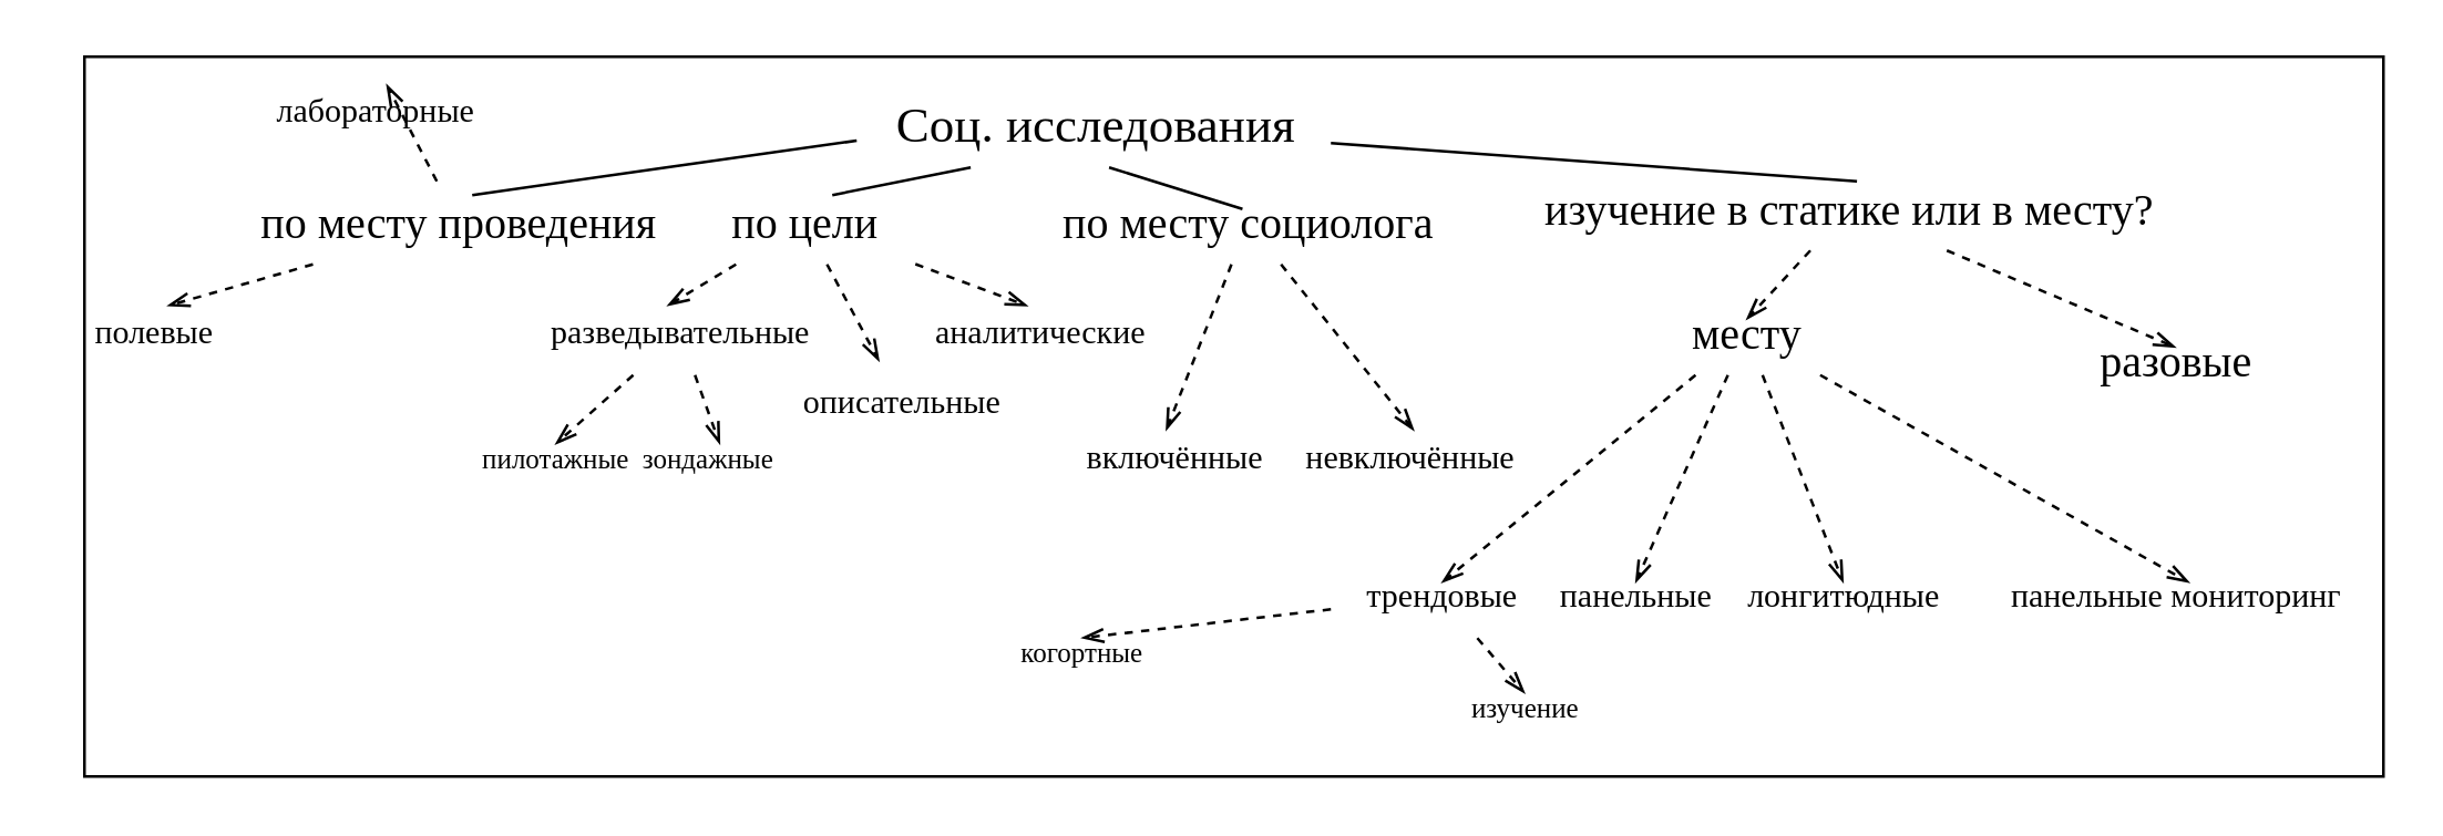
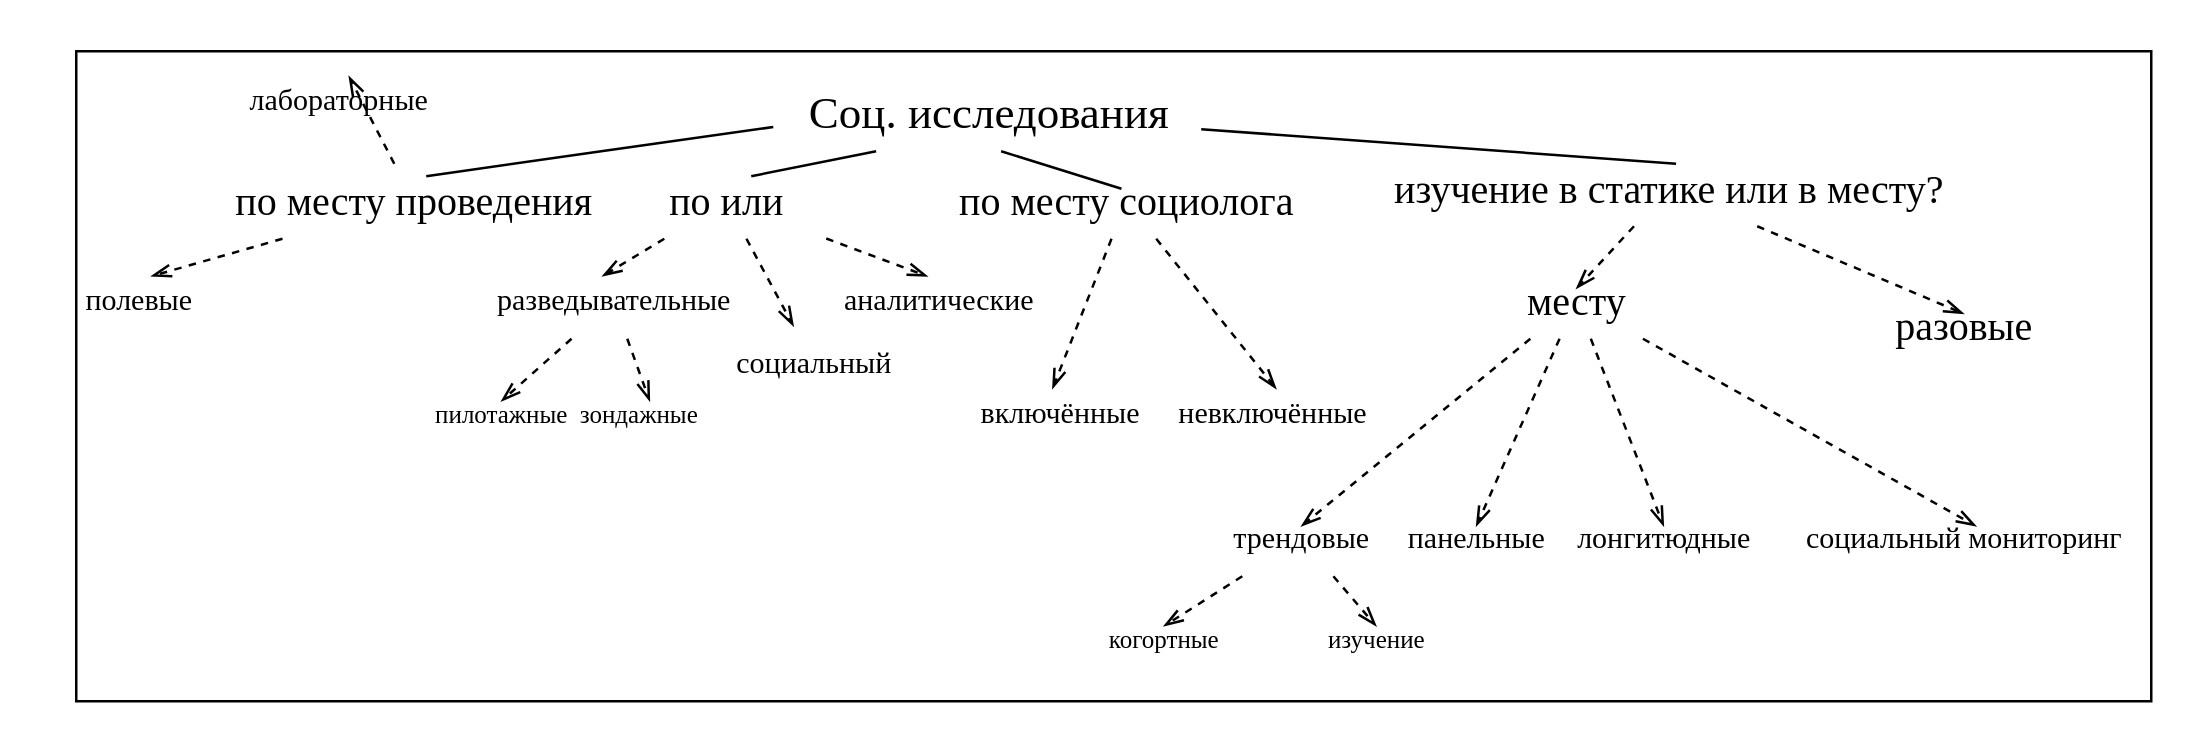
  <mxCell id="0" />
  <mxCell id="1" parent="0" />
  <mxCell id="2" value="" style="rounded=0;whiteSpace=wrap;html=1;fontFamily=Helvetica;fontSize=11;fontColor=default;" vertex="1" parent="1"><mxGeometry x="30" width="830" height="260" as="geometry" y="20" /></mxCell>
  <mxCell id="3" style="rounded=0;orthogonalLoop=1;jettySize=auto;html=1;endArrow=none;endFill=0;exitX=-0.007;exitY=0.633;exitDx=0;exitDy=0;exitPerimeter=0;" edge="1" parent="1" source="4"><mxGeometry relative="1" as="geometry"><mxPoint x="235" y="60" as="sourcePoint" /><mxPoint x="170" y="70" as="targetPoint" /><Array as="points"><mxPoint x="240" y="60" /></Array></mxGeometry></mxCell>
  <mxCell id="4" value="&lt;font style=&quot;font-size: 18px;&quot; face=&quot;Times New Roman&quot;&gt;Соц. исследования&lt;/font&gt;" style="text;html=1;align=center;verticalAlign=middle;resizable=0;points=[];autosize=1;strokeColor=none;fillColor=none;" parent="1" vertex="1"><mxGeometry x="310" y="25" width="170" height="40" as="geometry" /></mxCell>
  <mxCell id="5" value="&lt;font style=&quot;font-size: 16px;&quot; face=&quot;Times New Roman&quot;&gt;по месту проведения&lt;/font&gt;" style="text;html=1;align=center;verticalAlign=middle;resizable=0;points=[];autosize=1;strokeColor=none;fillColor=none;" vertex="1" parent="1"><mxGeometry x="80" y="65" width="170" height="30" as="geometry" /></mxCell>
  <mxCell id="6" value="&lt;font style=&quot;font-size: 12px;&quot; face=&quot;Times New Roman&quot;&gt;полевые&lt;/font&gt;" style="text;html=1;align=center;verticalAlign=middle;resizable=0;points=[];autosize=1;strokeColor=none;fillColor=none;strokeWidth=0;" vertex="1" parent="1"><mxGeometry x="20" y="105" width="70" height="30" as="geometry" /></mxCell>
  <mxCell id="7" style="rounded=0;orthogonalLoop=1;jettySize=auto;html=1;dashed=1;endArrow=openThin;endFill=0;" edge="1" parent="1" source="5"><mxGeometry relative="1" as="geometry"><mxPoint x="60" y="110" as="targetPoint" /></mxGeometry></mxCell>
  <mxCell id="8" value="&lt;font style=&quot;font-size: 12px;&quot; face=&quot;Times New Roman&quot;&gt;лабораторные&lt;/font&gt;" style="text;html=1;align=center;verticalAlign=middle;resizable=0;points=[];autosize=1;strokeColor=none;fillColor=none;strokeWidth=0;" vertex="1" parent="1"><mxGeometry x="90" y="25" width="90" height="30" as="geometry" /></mxCell>
  <mxCell id="9" style="edgeStyle=none;shape=connector;rounded=0;orthogonalLoop=1;jettySize=auto;html=1;entryX=0.545;entryY=0.167;entryDx=0;entryDy=0;entryPerimeter=0;dashed=1;labelBackgroundColor=default;strokeColor=default;align=center;verticalAlign=middle;fontFamily=Helvetica;fontSize=11;fontColor=default;endArrow=openThin;endFill=0;" edge="1" parent="1" source="5" target="8"><mxGeometry relative="1" as="geometry" /></mxCell>
  <mxCell id="10" style="edgeStyle=none;shape=connector;rounded=0;orthogonalLoop=1;jettySize=auto;html=1;labelBackgroundColor=default;strokeColor=default;align=center;verticalAlign=middle;fontFamily=Helvetica;fontSize=11;fontColor=default;endArrow=openThin;endFill=0;dashed=1;" edge="1" parent="1" source="11" target="17"><mxGeometry relative="1" as="geometry" /></mxCell>
- <mxCell id="11" value="&lt;font style=&quot;font-size: 16px;&quot; face=&quot;Times New Roman&quot;&gt;по цели&lt;/font&gt;" style="text;html=1;align=center;verticalAlign=middle;resizable=0;points=[];autosize=1;strokeColor=none;fillColor=none;" vertex="1" parent="1"><mxGeometry x="250" y="65" width="80" height="30" as="geometry" /></mxCell>
+ <mxCell id="11" value="&lt;font style=&quot;font-size: 16px;&quot; face=&quot;Times New Roman&quot;&gt;по или&lt;/font&gt;" style="text;html=1;align=center;verticalAlign=middle;resizable=0;points=[];autosize=1;strokeColor=none;fillColor=none;" vertex="1" parent="1"><mxGeometry x="250" y="65" width="80" height="30" as="geometry" /></mxCell>
  <mxCell id="12" style="edgeStyle=none;shape=connector;rounded=0;orthogonalLoop=1;jettySize=auto;html=1;labelBackgroundColor=default;strokeColor=default;align=center;verticalAlign=middle;fontFamily=Helvetica;fontSize=11;fontColor=default;endArrow=none;endFill=0;exitX=0.235;exitY=0.875;exitDx=0;exitDy=0;exitPerimeter=0;" edge="1" parent="1" source="4"><mxGeometry relative="1" as="geometry"><mxPoint x="300" y="70" as="targetPoint" /></mxGeometry></mxCell>
  <mxCell id="13" value="&lt;font style=&quot;font-size: 12px;&quot; face=&quot;Times New Roman&quot;&gt;разведывательные&lt;/font&gt;" style="text;html=1;align=center;verticalAlign=middle;resizable=0;points=[];autosize=1;strokeColor=none;fillColor=none;strokeWidth=0;" vertex="1" parent="1"><mxGeometry x="185" y="105" width="120" height="30" as="geometry" /></mxCell>
  <mxCell id="14" style="edgeStyle=none;shape=connector;rounded=0;orthogonalLoop=1;jettySize=auto;html=1;entryX=0.462;entryY=0.167;entryDx=0;entryDy=0;entryPerimeter=0;labelBackgroundColor=default;strokeColor=default;align=center;verticalAlign=middle;fontFamily=Helvetica;fontSize=11;fontColor=default;endArrow=openThin;endFill=0;dashed=1;" edge="1" parent="1" source="11" target="13"><mxGeometry relative="1" as="geometry" /></mxCell>
  <mxCell id="15" value="&lt;font style=&quot;font-size: 12px;&quot; face=&quot;Times New Roman&quot;&gt;аналитические&lt;/font&gt;" style="text;html=1;align=center;verticalAlign=middle;resizable=0;points=[];autosize=1;strokeColor=none;fillColor=none;strokeWidth=0;" vertex="1" parent="1"><mxGeometry x="325" y="105" width="100" height="30" as="geometry" /></mxCell>
  <mxCell id="16" style="edgeStyle=none;shape=connector;rounded=0;orthogonalLoop=1;jettySize=auto;html=1;entryX=0.455;entryY=0.167;entryDx=0;entryDy=0;entryPerimeter=0;labelBackgroundColor=default;strokeColor=default;align=center;verticalAlign=middle;fontFamily=Helvetica;fontSize=11;fontColor=default;endArrow=openThin;endFill=0;dashed=1;" edge="1" parent="1" source="11" target="15"><mxGeometry relative="1" as="geometry" /></mxCell>
- <mxCell id="17" value="&lt;font style=&quot;font-size: 12px;&quot; face=&quot;Times New Roman&quot;&gt;описательные&lt;/font&gt;" style="text;html=1;align=center;verticalAlign=middle;resizable=0;points=[];autosize=1;strokeColor=none;fillColor=none;" vertex="1" parent="1"><mxGeometry x="280" y="130" width="90" height="30" as="geometry" /></mxCell>
+ <mxCell id="17" value="&lt;font style=&quot;font-size: 12px;&quot; face=&quot;Times New Roman&quot;&gt;социальный&lt;/font&gt;" style="text;html=1;align=center;verticalAlign=middle;resizable=0;points=[];autosize=1;strokeColor=none;fillColor=none;" vertex="1" parent="1"><mxGeometry x="280" y="130" width="90" height="30" as="geometry" /></mxCell>
  <mxCell id="18" value="&lt;font style=&quot;font-size: 10px;&quot; face=&quot;Times New Roman&quot;&gt;пилотажные&lt;/font&gt;" style="text;html=1;align=center;verticalAlign=middle;resizable=0;points=[];autosize=1;strokeColor=none;fillColor=none;" vertex="1" parent="1"><mxGeometry x="160" y="150" width="80" height="30" as="geometry" /></mxCell>
  <mxCell id="19" style="edgeStyle=none;shape=connector;rounded=0;orthogonalLoop=1;jettySize=auto;html=1;entryX=0.5;entryY=0.333;entryDx=0;entryDy=0;entryPerimeter=0;labelBackgroundColor=default;strokeColor=default;align=center;verticalAlign=middle;fontFamily=Helvetica;fontSize=11;fontColor=default;endArrow=openThin;endFill=0;dashed=1;" edge="1" parent="1" source="13" target="18"><mxGeometry relative="1" as="geometry" /></mxCell>
  <mxCell id="20" value="&lt;font style=&quot;font-size: 10px;&quot; face=&quot;Times New Roman&quot;&gt;зондажные&lt;/font&gt;" style="text;html=1;align=center;verticalAlign=middle;resizable=0;points=[];autosize=1;strokeColor=none;fillColor=none;" vertex="1" parent="1"><mxGeometry x="220" y="150" width="70" height="30" as="geometry" /></mxCell>
  <mxCell id="21" style="edgeStyle=none;shape=connector;rounded=0;orthogonalLoop=1;jettySize=auto;html=1;entryX=0.563;entryY=0.333;entryDx=0;entryDy=0;entryPerimeter=0;labelBackgroundColor=default;strokeColor=default;align=center;verticalAlign=middle;fontFamily=Helvetica;fontSize=11;fontColor=default;endArrow=openThin;endFill=0;dashed=1;" edge="1" parent="1" source="13" target="20"><mxGeometry relative="1" as="geometry" /></mxCell>
  <mxCell id="22" value="&lt;font style=&quot;font-size: 16px;&quot; face=&quot;Times New Roman&quot;&gt;по месту социолога&lt;/font&gt;" style="text;html=1;align=center;verticalAlign=middle;resizable=0;points=[];autosize=1;strokeColor=none;fillColor=none;" vertex="1" parent="1"><mxGeometry x="370" y="65" width="160" height="30" as="geometry" /></mxCell>
  <mxCell id="23" style="edgeStyle=none;shape=connector;rounded=0;orthogonalLoop=1;jettySize=auto;html=1;labelBackgroundColor=default;strokeColor=default;align=center;verticalAlign=middle;fontFamily=Helvetica;fontSize=11;fontColor=default;endArrow=none;endFill=0;exitX=0.529;exitY=0.875;exitDx=0;exitDy=0;exitPerimeter=0;entryX=0.488;entryY=0.333;entryDx=0;entryDy=0;entryPerimeter=0;" edge="1" parent="1" source="4" target="22"><mxGeometry relative="1" as="geometry"><mxPoint x="379.995" y="65" as="sourcePoint" /></mxGeometry></mxCell>
  <mxCell id="24" value="&lt;font style=&quot;font-size: 12px;&quot; face=&quot;Times New Roman&quot;&gt;включённые&amp;nbsp;&lt;/font&gt;" style="text;html=1;align=center;verticalAlign=middle;resizable=0;points=[];autosize=1;strokeColor=none;fillColor=none;strokeWidth=0;" vertex="1" parent="1"><mxGeometry x="380" y="150" width="90" height="30" as="geometry" /></mxCell>
  <mxCell id="25" value="&lt;font style=&quot;font-size: 12px;&quot; face=&quot;Times New Roman&quot;&gt;невключённые&amp;nbsp;&lt;/font&gt;" style="text;html=1;align=center;verticalAlign=middle;resizable=0;points=[];autosize=1;strokeColor=none;fillColor=none;" vertex="1" parent="1"><mxGeometry x="460" y="150" width="100" height="30" as="geometry" /></mxCell>
  <mxCell id="26" style="edgeStyle=none;shape=connector;rounded=0;orthogonalLoop=1;jettySize=auto;html=1;entryX=0.45;entryY=0.167;entryDx=0;entryDy=0;entryPerimeter=0;labelBackgroundColor=default;strokeColor=default;align=center;verticalAlign=middle;fontFamily=Helvetica;fontSize=11;fontColor=default;endArrow=openThin;endFill=0;dashed=1;" edge="1" parent="1" source="22" target="24"><mxGeometry relative="1" as="geometry" /></mxCell>
  <mxCell id="27" style="edgeStyle=none;shape=connector;rounded=0;orthogonalLoop=1;jettySize=auto;html=1;entryX=0.5;entryY=0.167;entryDx=0;entryDy=0;entryPerimeter=0;labelBackgroundColor=default;strokeColor=default;align=center;verticalAlign=middle;fontFamily=Helvetica;fontSize=11;fontColor=default;endArrow=openThin;endFill=0;dashed=1;" edge="1" parent="1" source="22" target="25"><mxGeometry relative="1" as="geometry" /></mxCell>
  <mxCell id="28" value="&lt;font style=&quot;font-size: 16px;&quot; face=&quot;Times New Roman&quot;&gt;изучение в статике или в месту?&lt;/font&gt;" style="text;html=1;align=center;verticalAlign=middle;resizable=0;points=[];autosize=1;strokeColor=none;fillColor=none;" vertex="1" parent="1"><mxGeometry x="531.97" y="60" width="270" height="30" as="geometry" /></mxCell>
  <mxCell id="29" style="edgeStyle=none;shape=connector;rounded=0;orthogonalLoop=1;jettySize=auto;html=1;entryX=0.511;entryY=0.167;entryDx=0;entryDy=0;entryPerimeter=0;labelBackgroundColor=default;strokeColor=default;align=center;verticalAlign=middle;fontFamily=Helvetica;fontSize=11;fontColor=default;endArrow=none;endFill=0;" edge="1" parent="1" source="4" target="28"><mxGeometry relative="1" as="geometry" /></mxCell>
  <mxCell id="30" value="&lt;font style=&quot;font-size: 16px;&quot; face=&quot;Times New Roman&quot;&gt;месту&lt;/font&gt;" style="text;html=1;align=center;verticalAlign=middle;resizable=0;points=[];autosize=1;strokeColor=none;fillColor=none;" vertex="1" parent="1"><mxGeometry x="580" y="105" width="100" height="30" as="geometry" /></mxCell>
  <mxCell id="31" style="edgeStyle=none;shape=connector;rounded=0;orthogonalLoop=1;jettySize=auto;html=1;entryX=0.5;entryY=0.333;entryDx=0;entryDy=0;entryPerimeter=0;labelBackgroundColor=default;strokeColor=default;align=center;verticalAlign=middle;fontFamily=Helvetica;fontSize=11;fontColor=default;endArrow=openThin;endFill=0;dashed=1;" edge="1" parent="1" source="28" target="30"><mxGeometry relative="1" as="geometry" /></mxCell>
  <mxCell id="32" value="&lt;font style=&quot;font-size: 16px;&quot; face=&quot;Times New Roman&quot;&gt;разовые&lt;/font&gt;" style="text;html=1;align=center;verticalAlign=middle;resizable=0;points=[];autosize=1;strokeColor=none;fillColor=none;" vertex="1" parent="1"><mxGeometry x="745" y="115" width="80" height="30" as="geometry" /></mxCell>
  <mxCell id="33" style="edgeStyle=none;shape=connector;rounded=0;orthogonalLoop=1;jettySize=auto;html=1;entryX=0.5;entryY=0.333;entryDx=0;entryDy=0;entryPerimeter=0;labelBackgroundColor=default;strokeColor=default;align=center;verticalAlign=middle;fontFamily=Helvetica;fontSize=11;fontColor=default;endArrow=openThin;endFill=0;dashed=1;" edge="1" parent="1" source="28" target="32"><mxGeometry relative="1" as="geometry" /></mxCell>
  <mxCell id="34" value="&lt;font style=&quot;font-size: 12px;&quot; face=&quot;Times New Roman&quot;&gt;трендовые&lt;/font&gt;" style="text;html=1;align=center;verticalAlign=middle;resizable=0;points=[];autosize=1;strokeColor=none;fillColor=none;" vertex="1" parent="1"><mxGeometry x="480" y="200" width="80" height="30" as="geometry" /></mxCell>
  <mxCell id="35" value="&lt;font style=&quot;font-size: 12px;&quot; face=&quot;Times New Roman&quot;&gt;панельные&lt;/font&gt;" style="text;html=1;align=center;verticalAlign=middle;resizable=0;points=[];autosize=1;strokeColor=none;fillColor=none;" vertex="1" parent="1"><mxGeometry x="550" y="200" width="80" height="30" as="geometry" /></mxCell>
  <mxCell id="36" value="&lt;font style=&quot;font-size: 12px;&quot; face=&quot;Times New Roman&quot;&gt;лонгитюдные&lt;/font&gt;" style="text;html=1;align=center;verticalAlign=middle;resizable=0;points=[];autosize=1;strokeColor=none;fillColor=none;" vertex="1" parent="1"><mxGeometry x="620" y="200" width="90" height="30" as="geometry" /></mxCell>
  <mxCell id="37" style="edgeStyle=none;shape=connector;rounded=0;orthogonalLoop=1;jettySize=auto;html=1;entryX=0.5;entryY=0.333;entryDx=0;entryDy=0;entryPerimeter=0;labelBackgroundColor=default;strokeColor=default;align=center;verticalAlign=middle;fontFamily=Helvetica;fontSize=11;fontColor=default;endArrow=openThin;endFill=0;dashed=1;" edge="1" parent="1" source="30" target="34"><mxGeometry relative="1" as="geometry" /></mxCell>
  <mxCell id="38" style="edgeStyle=none;shape=connector;rounded=0;orthogonalLoop=1;jettySize=auto;html=1;entryX=0.5;entryY=0.333;entryDx=0;entryDy=0;entryPerimeter=0;labelBackgroundColor=default;strokeColor=default;align=center;verticalAlign=middle;fontFamily=Helvetica;fontSize=11;fontColor=default;endArrow=openThin;endFill=0;dashed=1;" edge="1" parent="1" source="30" target="35"><mxGeometry relative="1" as="geometry" /></mxCell>
  <mxCell id="39" style="edgeStyle=none;shape=connector;rounded=0;orthogonalLoop=1;jettySize=auto;html=1;entryX=0.5;entryY=0.333;entryDx=0;entryDy=0;entryPerimeter=0;labelBackgroundColor=default;strokeColor=default;align=center;verticalAlign=middle;fontFamily=Helvetica;fontSize=11;fontColor=default;endArrow=openThin;endFill=0;dashed=1;" edge="1" parent="1" source="30" target="36"><mxGeometry relative="1" as="geometry" /></mxCell>
- <mxCell id="40" value="&lt;font style=&quot;font-size: 12px;&quot; face=&quot;Times New Roman&quot;&gt;панельные мониторинг&lt;/font&gt;" style="text;html=1;align=center;verticalAlign=middle;resizable=0;points=[];autosize=1;strokeColor=none;fillColor=none;" vertex="1" parent="1"><mxGeometry x="710" y="200" width="150" height="30" as="geometry" /></mxCell>
+ <mxCell id="40" value="&lt;font style=&quot;font-size: 12px;&quot; face=&quot;Times New Roman&quot;&gt;социальный мониторинг&lt;/font&gt;" style="text;html=1;align=center;verticalAlign=middle;resizable=0;points=[];autosize=1;strokeColor=none;fillColor=none;" vertex="1" parent="1"><mxGeometry x="710" y="200" width="150" height="30" as="geometry" /></mxCell>
  <mxCell id="41" style="edgeStyle=none;shape=connector;rounded=0;orthogonalLoop=1;jettySize=auto;html=1;entryX=0.533;entryY=0.333;entryDx=0;entryDy=0;entryPerimeter=0;labelBackgroundColor=default;strokeColor=default;align=center;verticalAlign=middle;fontFamily=Helvetica;fontSize=11;fontColor=default;endArrow=openThin;endFill=0;dashed=1;" edge="1" parent="1" source="30" target="40"><mxGeometry relative="1" as="geometry" /></mxCell>
- <mxCell id="42" value="&lt;font style=&quot;font-size: 10px;&quot; face=&quot;Times New Roman&quot;&gt;когортные&lt;/font&gt;" style="text;html=1;align=center;verticalAlign=middle;resizable=0;points=[];autosize=1;strokeColor=none;fillColor=none;" vertex="1" parent="1"><mxGeometry x="355" y="220" width="70" height="30" as="geometry" /></mxCell>
+ <mxCell id="42" value="&lt;font style=&quot;font-size: 10px;&quot; face=&quot;Times New Roman&quot;&gt;когортные&lt;/font&gt;" style="text;html=1;align=center;verticalAlign=middle;resizable=0;points=[];autosize=1;strokeColor=none;fillColor=none;" vertex="1" parent="1"><mxGeometry x="430" y="240" width="70" height="30" as="geometry" /></mxCell>
  <mxCell id="43" value="&lt;font style=&quot;font-size: 10px;&quot; face=&quot;Times New Roman&quot;&gt;изучение&lt;/font&gt;" style="text;html=1;align=center;verticalAlign=middle;resizable=0;points=[];autosize=1;strokeColor=none;fillColor=none;" vertex="1" parent="1"><mxGeometry x="510" y="240" width="80" height="30" as="geometry" /></mxCell>
  <mxCell id="44" style="edgeStyle=none;shape=connector;rounded=0;orthogonalLoop=1;jettySize=auto;html=1;entryX=0.5;entryY=0.333;entryDx=0;entryDy=0;entryPerimeter=0;labelBackgroundColor=default;strokeColor=default;align=center;verticalAlign=middle;fontFamily=Helvetica;fontSize=11;fontColor=default;endArrow=openThin;endFill=0;dashed=1;" edge="1" parent="1" source="34" target="42"><mxGeometry relative="1" as="geometry" /></mxCell>
  <mxCell id="45" style="edgeStyle=none;shape=connector;rounded=0;orthogonalLoop=1;jettySize=auto;html=1;entryX=0.5;entryY=0.333;entryDx=0;entryDy=0;entryPerimeter=0;labelBackgroundColor=default;strokeColor=default;align=center;verticalAlign=middle;fontFamily=Helvetica;fontSize=11;fontColor=default;endArrow=openThin;endFill=0;dashed=1;" edge="1" parent="1" source="34" target="43"><mxGeometry relative="1" as="geometry" /></mxCell>
